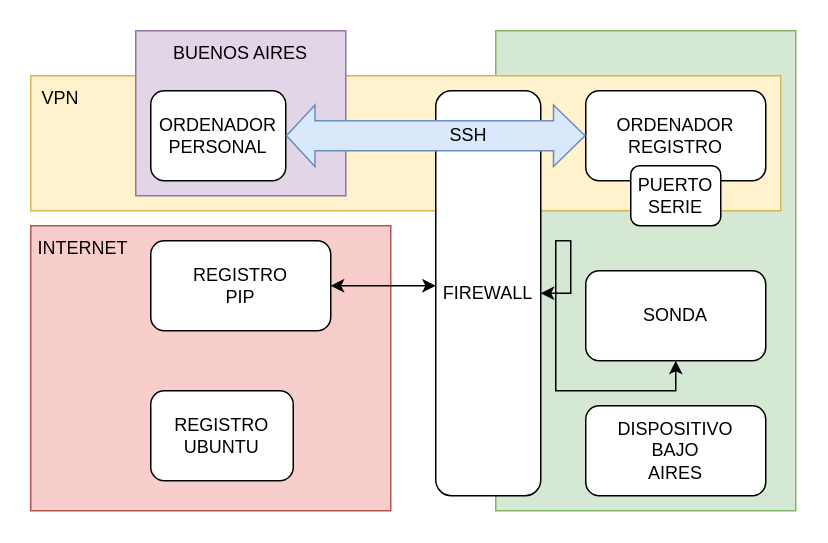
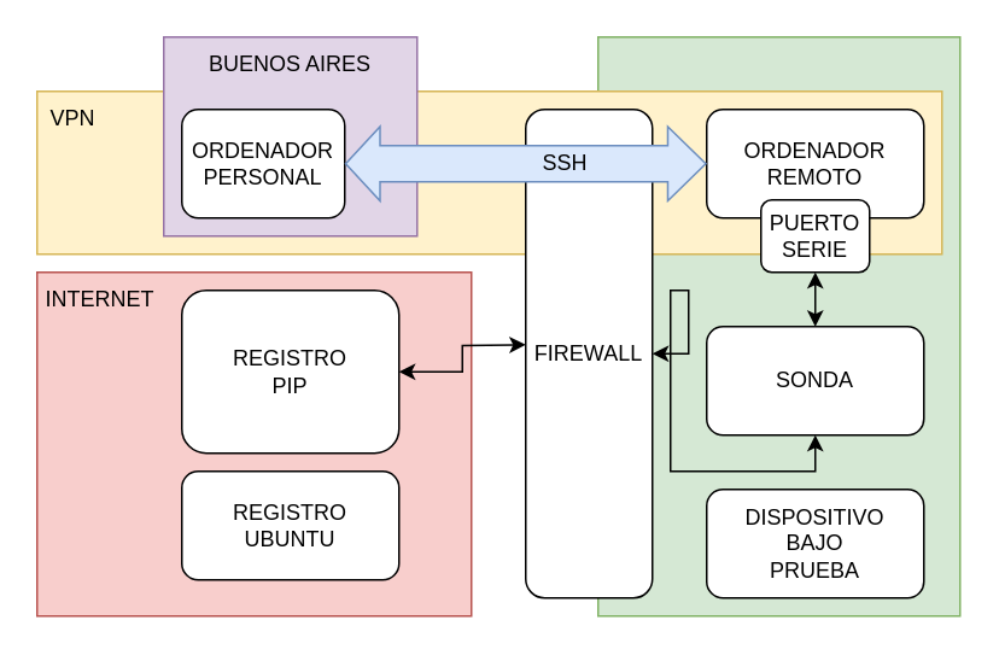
  <mxCell id="0" />
  <mxCell id="1" parent="0" />
  <mxCell id="2" value="" style="rounded=0;whiteSpace=wrap;html=1;strokeColor=#b85450;fillColor=#f8cecc;" vertex="1" parent="1"><mxGeometry x="20" y="150" width="240" height="190" as="geometry" /></mxCell>
  <mxCell id="3" value="" style="rounded=0;whiteSpace=wrap;html=1;fillColor=#d5e8d4;strokeColor=#82b366;" vertex="1" parent="1"><mxGeometry x="330" y="20" width="200" height="320" as="geometry" /></mxCell>
  <mxCell id="4" value="" style="rounded=0;whiteSpace=wrap;html=1;fillColor=#fff2cc;strokeColor=#d6b656;" vertex="1" parent="1"><mxGeometry x="20" y="50" width="500" height="90" as="geometry" /></mxCell>
  <mxCell id="5" value="" style="rounded=0;whiteSpace=wrap;html=1;fillColor=#e1d5e7;strokeColor=#9673a6;" vertex="1" parent="1"><mxGeometry x="90" y="20" width="140" height="110" as="geometry" /></mxCell>
  <mxCell id="6" value="&lt;div&gt;ORDENADOR&lt;/div&gt;&lt;div&gt;PERSONAL&lt;/div&gt;" style="rounded=1;whiteSpace=wrap;html=1;" vertex="1" parent="1"><mxGeometry x="100" y="60" width="90" height="60" as="geometry" /></mxCell>
- <mxCell id="7" value="&lt;div&gt;ORDENADOR&lt;/div&gt;&lt;div&gt;REGISTRO&lt;br&gt;&lt;/div&gt;" style="rounded=1;whiteSpace=wrap;html=1;" vertex="1" parent="1"><mxGeometry x="390" y="60" width="120" height="60" as="geometry" /></mxCell>
+ <mxCell id="7" value="&lt;div&gt;ORDENADOR&lt;/div&gt;&lt;div&gt;REMOTO&lt;br&gt;&lt;/div&gt;" style="rounded=1;whiteSpace=wrap;html=1;" vertex="1" parent="1"><mxGeometry x="390" y="60" width="120" height="60" as="geometry" /></mxCell>
  <mxCell id="8" style="edgeStyle=orthogonalEdgeStyle;rounded=0;orthogonalLoop=1;jettySize=auto;html=1;exitX=0.5;exitY=1;exitDx=0;exitDy=0;startArrow=classic;startFill=1;" edge="1" parent="1" source="9" target="16"><mxGeometry relative="1" as="geometry" /></mxCell>
  <mxCell id="9" value="SONDA" style="rounded=1;whiteSpace=wrap;html=1;" vertex="1" parent="1"><mxGeometry x="390" y="180" width="120" height="60" as="geometry" /></mxCell>
+ <mxCell id="10" style="edgeStyle=orthogonalEdgeStyle;rounded=0;orthogonalLoop=1;jettySize=auto;html=1;exitX=0.5;exitY=1;exitDx=0;exitDy=0;startArrow=classic;startFill=1;" edge="1" parent="1" source="11" target="9"><mxGeometry relative="1" as="geometry" /></mxCell>
  <mxCell id="11" value="&lt;div&gt;PUERTO&lt;/div&gt;&lt;div&gt;SERIE&lt;br&gt;&lt;/div&gt;" style="rounded=1;whiteSpace=wrap;html=1;" vertex="1" parent="1"><mxGeometry x="420" y="110" width="60" height="40" as="geometry" /></mxCell>
- <mxCell id="12" value="&lt;div&gt;DISPOSITIVO&lt;/div&gt;&lt;div&gt;BAJO&lt;/div&gt;&lt;div&gt;AIRES&lt;br&gt;&lt;/div&gt;" style="rounded=1;whiteSpace=wrap;html=1;" vertex="1" parent="1"><mxGeometry x="390" y="270" width="120" height="60" as="geometry" /></mxCell>
+ <mxCell id="12" value="&lt;div&gt;DISPOSITIVO&lt;/div&gt;&lt;div&gt;BAJO&lt;/div&gt;&lt;div&gt;PRUEBA&lt;br&gt;&lt;/div&gt;" style="rounded=1;whiteSpace=wrap;html=1;" vertex="1" parent="1"><mxGeometry x="390" y="270" width="120" height="60" as="geometry" /></mxCell>
  <mxCell id="13" style="edgeStyle=orthogonalEdgeStyle;rounded=0;orthogonalLoop=1;jettySize=auto;html=1;exitX=1;exitY=0.5;exitDx=0;exitDy=0;startArrow=classic;startFill=1;" edge="1" parent="1" source="14"><mxGeometry relative="1" as="geometry"><mxPoint x="290" y="190" as="targetPoint" /></mxGeometry></mxCell>
- <mxCell id="14" value="&lt;div&gt;REGISTRO&lt;/div&gt;&lt;div&gt;PIP&lt;br&gt;&lt;/div&gt;" style="rounded=1;whiteSpace=wrap;html=1;" vertex="1" parent="1"><mxGeometry x="100" y="160" width="120" height="60" as="geometry" /></mxCell>
- <mxCell id="15" value="&lt;div&gt;REGISTRO&lt;/div&gt;&lt;div&gt;UBUNTU&lt;br&gt;&lt;/div&gt;" style="rounded=1;whiteSpace=wrap;html=1;" vertex="1" parent="1"><mxGeometry x="100" y="260" width="95" height="60" as="geometry" /></mxCell>
+ <mxCell id="14" value="&lt;div&gt;REGISTRO&lt;/div&gt;&lt;div&gt;PIP&lt;br&gt;&lt;/div&gt;" style="rounded=1;whiteSpace=wrap;html=1;" vertex="1" parent="1"><mxGeometry x="100" y="160" width="120" height="90" as="geometry" /></mxCell>
+ <mxCell id="15" value="&lt;div&gt;REGISTRO&lt;/div&gt;&lt;div&gt;UBUNTU&lt;br&gt;&lt;/div&gt;" style="rounded=1;whiteSpace=wrap;html=1;" vertex="1" parent="1"><mxGeometry x="100" y="260" width="120" height="60" as="geometry" /></mxCell>
  <mxCell id="16" value="FIREWALL" style="rounded=1;whiteSpace=wrap;html=1;" vertex="1" parent="1"><mxGeometry x="290" y="60" width="70" height="270" as="geometry" /></mxCell>
  <mxCell id="17" value="VPN" style="text;html=1;strokeColor=none;fillColor=none;align=center;verticalAlign=middle;whiteSpace=wrap;rounded=0;" vertex="1" parent="1"><mxGeometry x="20" y="50" width="40" height="30" as="geometry" /></mxCell>
  <mxCell id="18" value="BUENOS AIRES" style="text;html=1;strokeColor=none;fillColor=none;align=center;verticalAlign=middle;whiteSpace=wrap;rounded=0;" vertex="1" parent="1"><mxGeometry x="105" y="20" width="110" height="30" as="geometry" /></mxCell>
  <mxCell id="19" value="" style="shape=flexArrow;endArrow=classic;startArrow=classic;html=1;rounded=0;entryX=0;entryY=0.5;entryDx=0;entryDy=0;exitX=1;exitY=0.5;exitDx=0;exitDy=0;fillColor=#dae8fc;strokeColor=#6c8ebf;width=20;endSize=6.669;" edge="1" parent="1" source="6" target="7"><mxGeometry width="100" height="100" relative="1" as="geometry"><mxPoint x="180" y="220" as="sourcePoint" /><mxPoint x="280" y="120" as="targetPoint" /></mxGeometry></mxCell>
  <mxCell id="20" value="SSH" style="text;html=1;strokeColor=none;fillColor=none;align=center;verticalAlign=middle;whiteSpace=wrap;rounded=0;" vertex="1" parent="1"><mxGeometry x="292" y="80" width="40" height="20" as="geometry" /></mxCell>
  <mxCell id="21" value="INTERNET" style="text;html=1;strokeColor=none;fillColor=none;align=center;verticalAlign=middle;whiteSpace=wrap;rounded=0;" vertex="1" parent="1"><mxGeometry x="20" y="150" width="70" height="30" as="geometry" /></mxCell>
